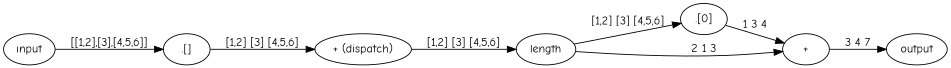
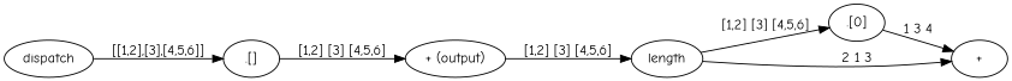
  digraph {
    fontname="Comic Neue"
    rankdir=LR
    node [fontname="Comic Neue"]
    edge [fontname="Comic Neue"]
-   input
+   input [label=dispatch]
    ".[]"
-   "+ (dispatch)"
+   "+ (dispatch)" [label="+ (output)"]
    length
    ".[0]"
    "+"
-   output
    input -> ".[]" [label="[[1,2],[3],[4,5,6]]"]
    ".[]" -> "+ (dispatch)" [label="[1,2] [3] [4,5,6]"]
    "+ (dispatch)" -> length [label="[1,2] [3] [4,5,6]"]
    length -> ".[0]" [label="[1,2] [3] [4,5,6]"]
    length -> "+" [label="2 1 3"]
    ".[0]" -> "+" [label="1 3 4"]
-   "+" -> output [label="3 4 7"]
  }
